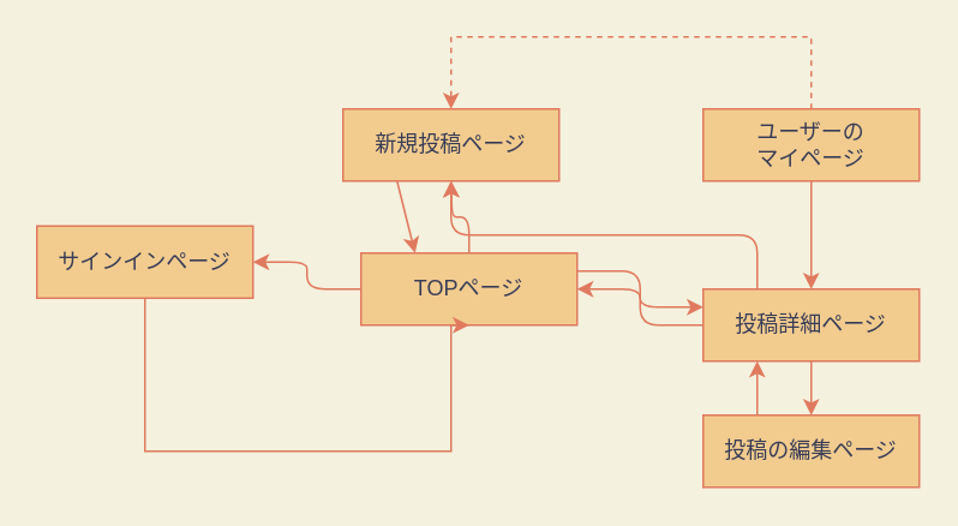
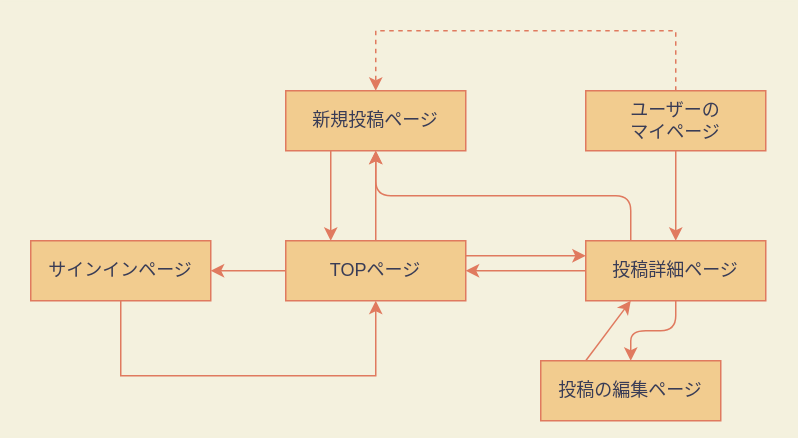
  <mxCell id="0" />
  <mxCell id="1" parent="0" />
  <mxCell id="2" value="" style="edgeStyle=orthogonalEdgeStyle;orthogonalLoop=1;jettySize=auto;html=1;entryX=1;entryY=0.5;entryDx=0;entryDy=0;strokeColor=#E07A5F;fontColor=#393C56;labelBackgroundColor=#F4F1DE;" parent="1" source="5" target="7" edge="1"><mxGeometry relative="1" as="geometry"><mxPoint x="150" y="180" as="targetPoint" /></mxGeometry></mxCell>
  <mxCell id="3" value="" style="edgeStyle=orthogonalEdgeStyle;orthogonalLoop=1;jettySize=auto;html=1;strokeColor=#E07A5F;fontColor=#393C56;labelBackgroundColor=#F4F1DE;" parent="1" source="5" edge="1"><mxGeometry relative="1" as="geometry"><mxPoint x="250" y="100" as="targetPoint" /></mxGeometry></mxCell>
  <mxCell id="4" value="" style="edgeStyle=orthogonalEdgeStyle;orthogonalLoop=1;jettySize=auto;html=1;startSize=0;endSize=6;strokeColor=#E07A5F;fontColor=#393C56;labelBackgroundColor=#F4F1DE;exitX=1;exitY=0.25;exitDx=0;exitDy=0;entryX=0;entryY=0.25;entryDx=0;entryDy=0;" parent="1" source="5" target="15" edge="1"><mxGeometry relative="1" as="geometry"><mxPoint x="346" y="180" as="sourcePoint" /><mxPoint x="350" y="170" as="targetPoint" /></mxGeometry></mxCell>
- <mxCell id="5" value="&lt;font style=&quot;vertical-align: inherit&quot;&gt;&lt;font style=&quot;vertical-align: inherit&quot;&gt;TOPページ&lt;/font&gt;&lt;/font&gt;" style="whiteSpace=wrap;html=1;fillColor=#F2CC8F;strokeColor=#E07A5F;fontColor=#393C56;" parent="1" vertex="1"><mxGeometry x="200" y="140" width="120" height="40" as="geometry" /></mxCell>
+ <mxCell id="5" value="&lt;font style=&quot;vertical-align: inherit&quot;&gt;&lt;font style=&quot;vertical-align: inherit&quot;&gt;TOPページ&lt;/font&gt;&lt;/font&gt;" style="whiteSpace=wrap;html=1;fillColor=#F2CC8F;strokeColor=#E07A5F;fontColor=#393C56;" parent="1" vertex="1"><mxGeometry x="190" y="160" width="120" height="40" as="geometry" /></mxCell>
  <mxCell id="6" style="edgeStyle=orthogonalEdgeStyle;orthogonalLoop=1;jettySize=auto;html=1;exitX=0.5;exitY=1;exitDx=0;exitDy=0;entryX=0.5;entryY=1;entryDx=0;entryDy=0;rounded=0;strokeColor=#E07A5F;fontColor=#393C56;labelBackgroundColor=#F4F1DE;" parent="1" source="7" target="5" edge="1"><mxGeometry relative="1" as="geometry"><mxPoint x="260" y="150" as="targetPoint" /><Array as="points"><mxPoint x="80" y="250" /><mxPoint x="250" y="250" /></Array></mxGeometry></mxCell>
- <mxCell id="7" value="&lt;font style=&quot;vertical-align: inherit&quot;&gt;&lt;font style=&quot;vertical-align: inherit&quot;&gt;&lt;font style=&quot;vertical-align: inherit&quot;&gt;&lt;font style=&quot;vertical-align: inherit&quot;&gt;サインインページ&lt;/font&gt;&lt;/font&gt;&lt;/font&gt;&lt;/font&gt;" style="whiteSpace=wrap;html=1;fillColor=#F2CC8F;strokeColor=#E07A5F;fontColor=#393C56;" parent="1" vertex="1"><mxGeometry x="20" y="125" width="120" height="40" as="geometry" /></mxCell>
+ <mxCell id="7" value="&lt;font style=&quot;vertical-align: inherit&quot;&gt;&lt;font style=&quot;vertical-align: inherit&quot;&gt;&lt;font style=&quot;vertical-align: inherit&quot;&gt;&lt;font style=&quot;vertical-align: inherit&quot;&gt;サインインページ&lt;/font&gt;&lt;/font&gt;&lt;/font&gt;&lt;/font&gt;" style="whiteSpace=wrap;html=1;fillColor=#F2CC8F;strokeColor=#E07A5F;fontColor=#393C56;" parent="1" vertex="1"><mxGeometry x="20" y="160" width="120" height="40" as="geometry" /></mxCell>
  <mxCell id="8" value="&lt;font style=&quot;vertical-align: inherit&quot;&gt;&lt;font style=&quot;vertical-align: inherit&quot;&gt;&lt;font style=&quot;vertical-align: inherit&quot;&gt;&lt;font style=&quot;vertical-align: inherit&quot;&gt;新規投稿ページ&lt;/font&gt;&lt;/font&gt;&lt;/font&gt;&lt;/font&gt;" style="whiteSpace=wrap;html=1;fillColor=#F2CC8F;strokeColor=#E07A5F;fontColor=#393C56;" parent="1" vertex="1"><mxGeometry x="190" y="60" width="120" height="40" as="geometry" /></mxCell>
  <mxCell id="9" value="" style="endArrow=classic;html=1;entryX=0.25;entryY=0;entryDx=0;entryDy=0;strokeColor=#E07A5F;fontColor=#393C56;labelBackgroundColor=#F4F1DE;" parent="1" target="5" edge="1"><mxGeometry width="50" height="50" relative="1" as="geometry"><mxPoint x="220" y="100" as="sourcePoint" /><mxPoint x="170" y="80" as="targetPoint" /></mxGeometry></mxCell>
  <mxCell id="10" style="edgeStyle=orthogonalEdgeStyle;orthogonalLoop=1;jettySize=auto;html=1;exitX=0.5;exitY=0;exitDx=0;exitDy=0;entryX=0.5;entryY=0;entryDx=0;entryDy=0;startSize=0;endSize=6;rounded=0;strokeColor=#E07A5F;fontColor=#393C56;labelBackgroundColor=#F4F1DE;dashed=1;" parent="1" source="11" target="8" edge="1"><mxGeometry relative="1" as="geometry"><Array as="points"><mxPoint x="450" y="20" /><mxPoint x="250" y="20" /></Array></mxGeometry></mxCell>
  <mxCell id="11" value="&lt;font style=&quot;vertical-align: inherit&quot;&gt;&lt;font style=&quot;vertical-align: inherit&quot;&gt;ユーザーの&lt;br&gt;マイページ&lt;/font&gt;&lt;/font&gt;" style="whiteSpace=wrap;html=1;fillColor=#F2CC8F;strokeColor=#E07A5F;fontColor=#393C56;" parent="1" vertex="1"><mxGeometry x="390" y="60" width="120" height="40" as="geometry" /></mxCell>
  <mxCell id="12" value="" style="edgeStyle=orthogonalEdgeStyle;orthogonalLoop=1;jettySize=auto;html=1;startSize=0;endSize=6;entryX=0.5;entryY=0;entryDx=0;entryDy=0;strokeColor=#E07A5F;fontColor=#393C56;labelBackgroundColor=#F4F1DE;" parent="1" source="15" edge="1" target="16"><mxGeometry relative="1" as="geometry"><mxPoint x="346" y="230" as="targetPoint" /><Array as="points" /></mxGeometry></mxCell>
  <mxCell id="13" style="edgeStyle=orthogonalEdgeStyle;curved=0;rounded=1;sketch=0;orthogonalLoop=1;jettySize=auto;html=1;exitX=0.25;exitY=0;exitDx=0;exitDy=0;strokeColor=#E07A5F;fillColor=#F2CC8F;fontColor=#393C56;" edge="1" parent="1" source="15" target="8"><mxGeometry relative="1" as="geometry" /></mxCell>
  <mxCell id="14" value="" style="edgeStyle=orthogonalEdgeStyle;curved=0;rounded=1;sketch=0;orthogonalLoop=1;jettySize=auto;html=1;strokeColor=#E07A5F;fillColor=#F2CC8F;fontColor=#393C56;" edge="1" parent="1" source="15" target="5"><mxGeometry relative="1" as="geometry" /></mxCell>
  <mxCell id="15" value="&lt;font style=&quot;vertical-align: inherit&quot;&gt;&lt;font style=&quot;vertical-align: inherit&quot;&gt;投稿詳細ページ&lt;br&gt;&lt;/font&gt;&lt;/font&gt;" style="whiteSpace=wrap;html=1;fillColor=#F2CC8F;strokeColor=#E07A5F;fontColor=#393C56;" parent="1" vertex="1"><mxGeometry x="390" y="160" width="120" height="40" as="geometry" /></mxCell>
- <mxCell id="16" value="&lt;font style=&quot;vertical-align: inherit&quot;&gt;&lt;font style=&quot;vertical-align: inherit&quot;&gt;投稿の編集ページ&lt;br&gt;&lt;/font&gt;&lt;/font&gt;" style="whiteSpace=wrap;html=1;fillColor=#F2CC8F;strokeColor=#E07A5F;fontColor=#393C56;" parent="1" vertex="1"><mxGeometry x="390" y="230" width="120" height="40" as="geometry" /></mxCell>
+ <mxCell id="16" value="&lt;font style=&quot;vertical-align: inherit&quot;&gt;&lt;font style=&quot;vertical-align: inherit&quot;&gt;投稿の編集ページ&lt;br&gt;&lt;/font&gt;&lt;/font&gt;" style="whiteSpace=wrap;html=1;fillColor=#F2CC8F;strokeColor=#E07A5F;fontColor=#393C56;" parent="1" vertex="1"><mxGeometry x="360" y="240" width="120" height="40" as="geometry" /></mxCell>
  <mxCell id="17" value="" style="endArrow=classic;html=1;exitX=0.25;exitY=0;exitDx=0;exitDy=0;entryX=0.25;entryY=1;entryDx=0;entryDy=0;strokeColor=#E07A5F;fontColor=#393C56;labelBackgroundColor=#F4F1DE;" parent="1" source="16" target="15" edge="1"><mxGeometry width="50" height="50" relative="1" as="geometry"><mxPoint x="290" y="230" as="sourcePoint" /><mxPoint x="350" y="230" as="targetPoint" /></mxGeometry></mxCell>
  <mxCell id="18" value="" style="endArrow=classic;html=1;entryX=0.5;entryY=0;entryDx=0;entryDy=0;strokeColor=#E07A5F;fontColor=#393C56;labelBackgroundColor=#F4F1DE;" parent="1" target="15" edge="1"><mxGeometry width="50" height="50" relative="1" as="geometry"><mxPoint x="450" y="100" as="sourcePoint" /><mxPoint x="460" y="90" as="targetPoint" /></mxGeometry></mxCell>
